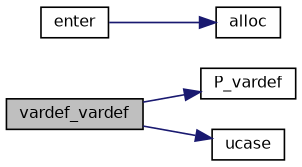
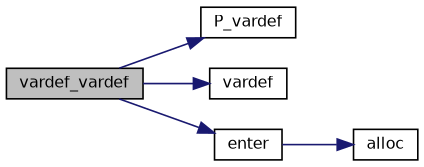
  digraph {
    rankdir=LR
    node [color=black fillcolor=white fontname=Helvetica fontsize=10 shape=record style=filled]
    edge [color=midnightblue fontname=Helvetica fontsize=10 labelfontname=Helvetica labelfontsize=10 style=solid]
    n1 [fillcolor=grey75 fontcolor=black height=0.2 label=vardef_vardef width=0.4]
    n2 [height=0.2 label=P_vardef width=0.4]
-   n3 [height=0.2 label=ucase width=0.4]
+   n3 [height=0.2 label=vardef width=0.4]
    n4 [height=0.2 label=enter width=0.4]
    n5 [height=0.2 label=alloc width=0.4]
    n1 -> n2
    n1 -> n3
+   n1 -> n4
    n4 -> n5
  }
